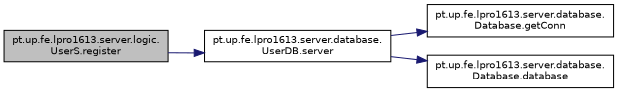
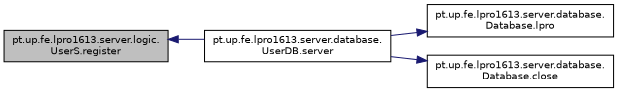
  digraph {
    rankdir=LR
    node [color=black fillcolor=white fontname=Helvetica fontsize=10 shape=record style=filled]
    edge [color=midnightblue fontname=Helvetica fontsize=10 labelfontname=Helvetica labelfontsize=10 style=solid]
    n1 [fillcolor=grey75 fontcolor=black height=0.2 label="pt.up.fe.lpro1613.server.logic.\lUserS.register" width=0.4]
    n2 [height=0.2 label="pt.up.fe.lpro1613.server.database.\lUserDB.server" width=0.4]
-   n3 [height=0.2 label="pt.up.fe.lpro1613.server.database.\lDatabase.getConn" width=0.4]
-   n4 [height=0.2 label="pt.up.fe.lpro1613.server.database.\lDatabase.database" width=0.4]
-   n1 -> n2
+   n3 [height=0.2 label="pt.up.fe.lpro1613.server.database.\lDatabase.lpro" width=0.4]
+   n4 [height=0.2 label="pt.up.fe.lpro1613.server.database.\lDatabase.close" width=0.4]
+   n2 -> n1
    n2 -> n3
    n2 -> n4
  }
